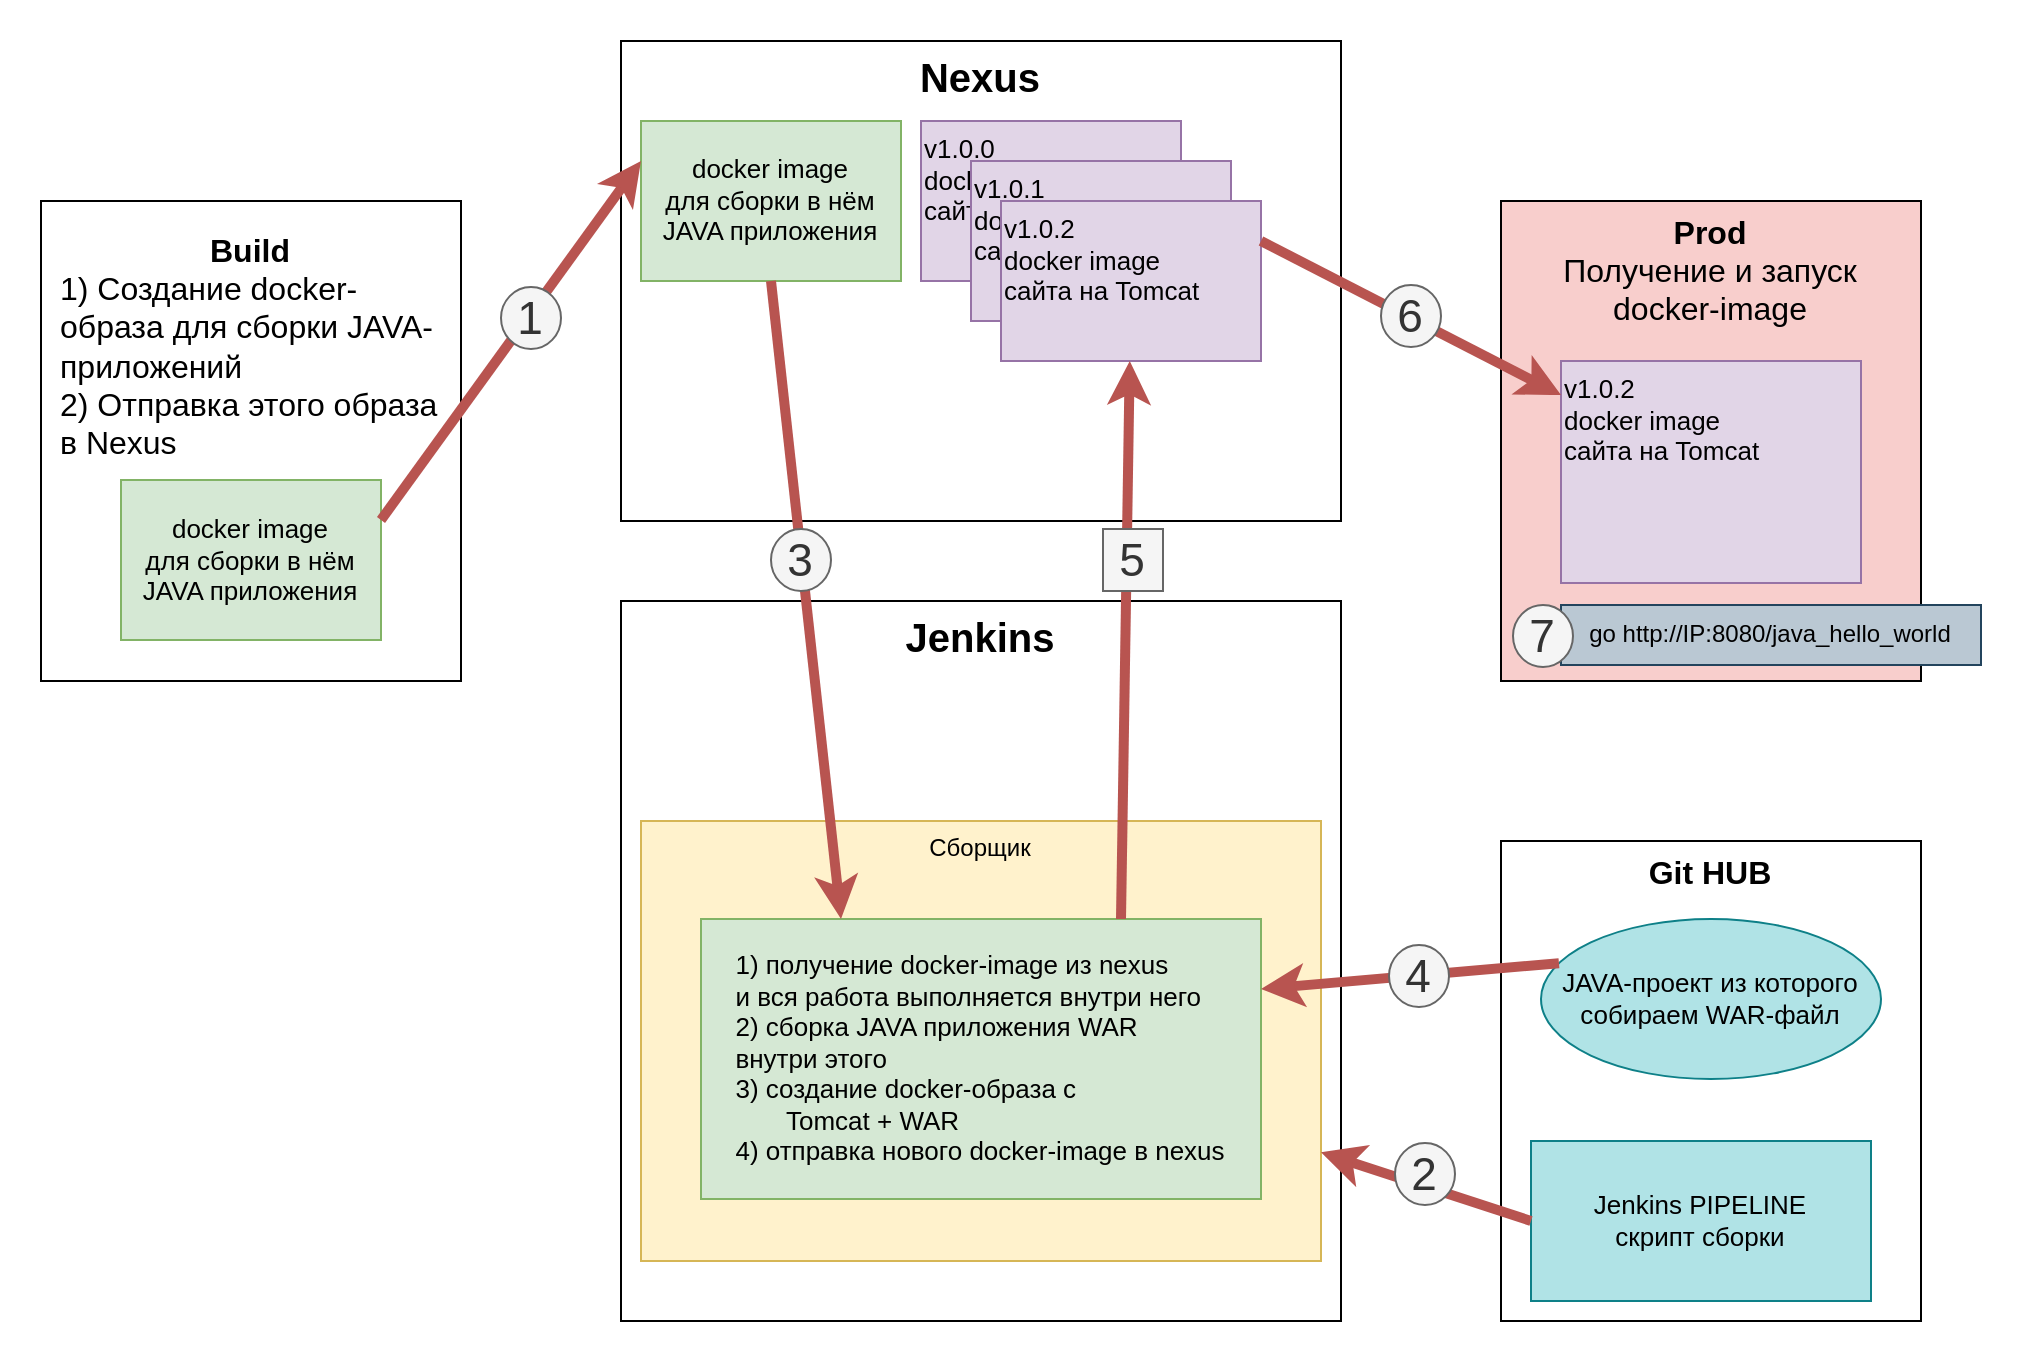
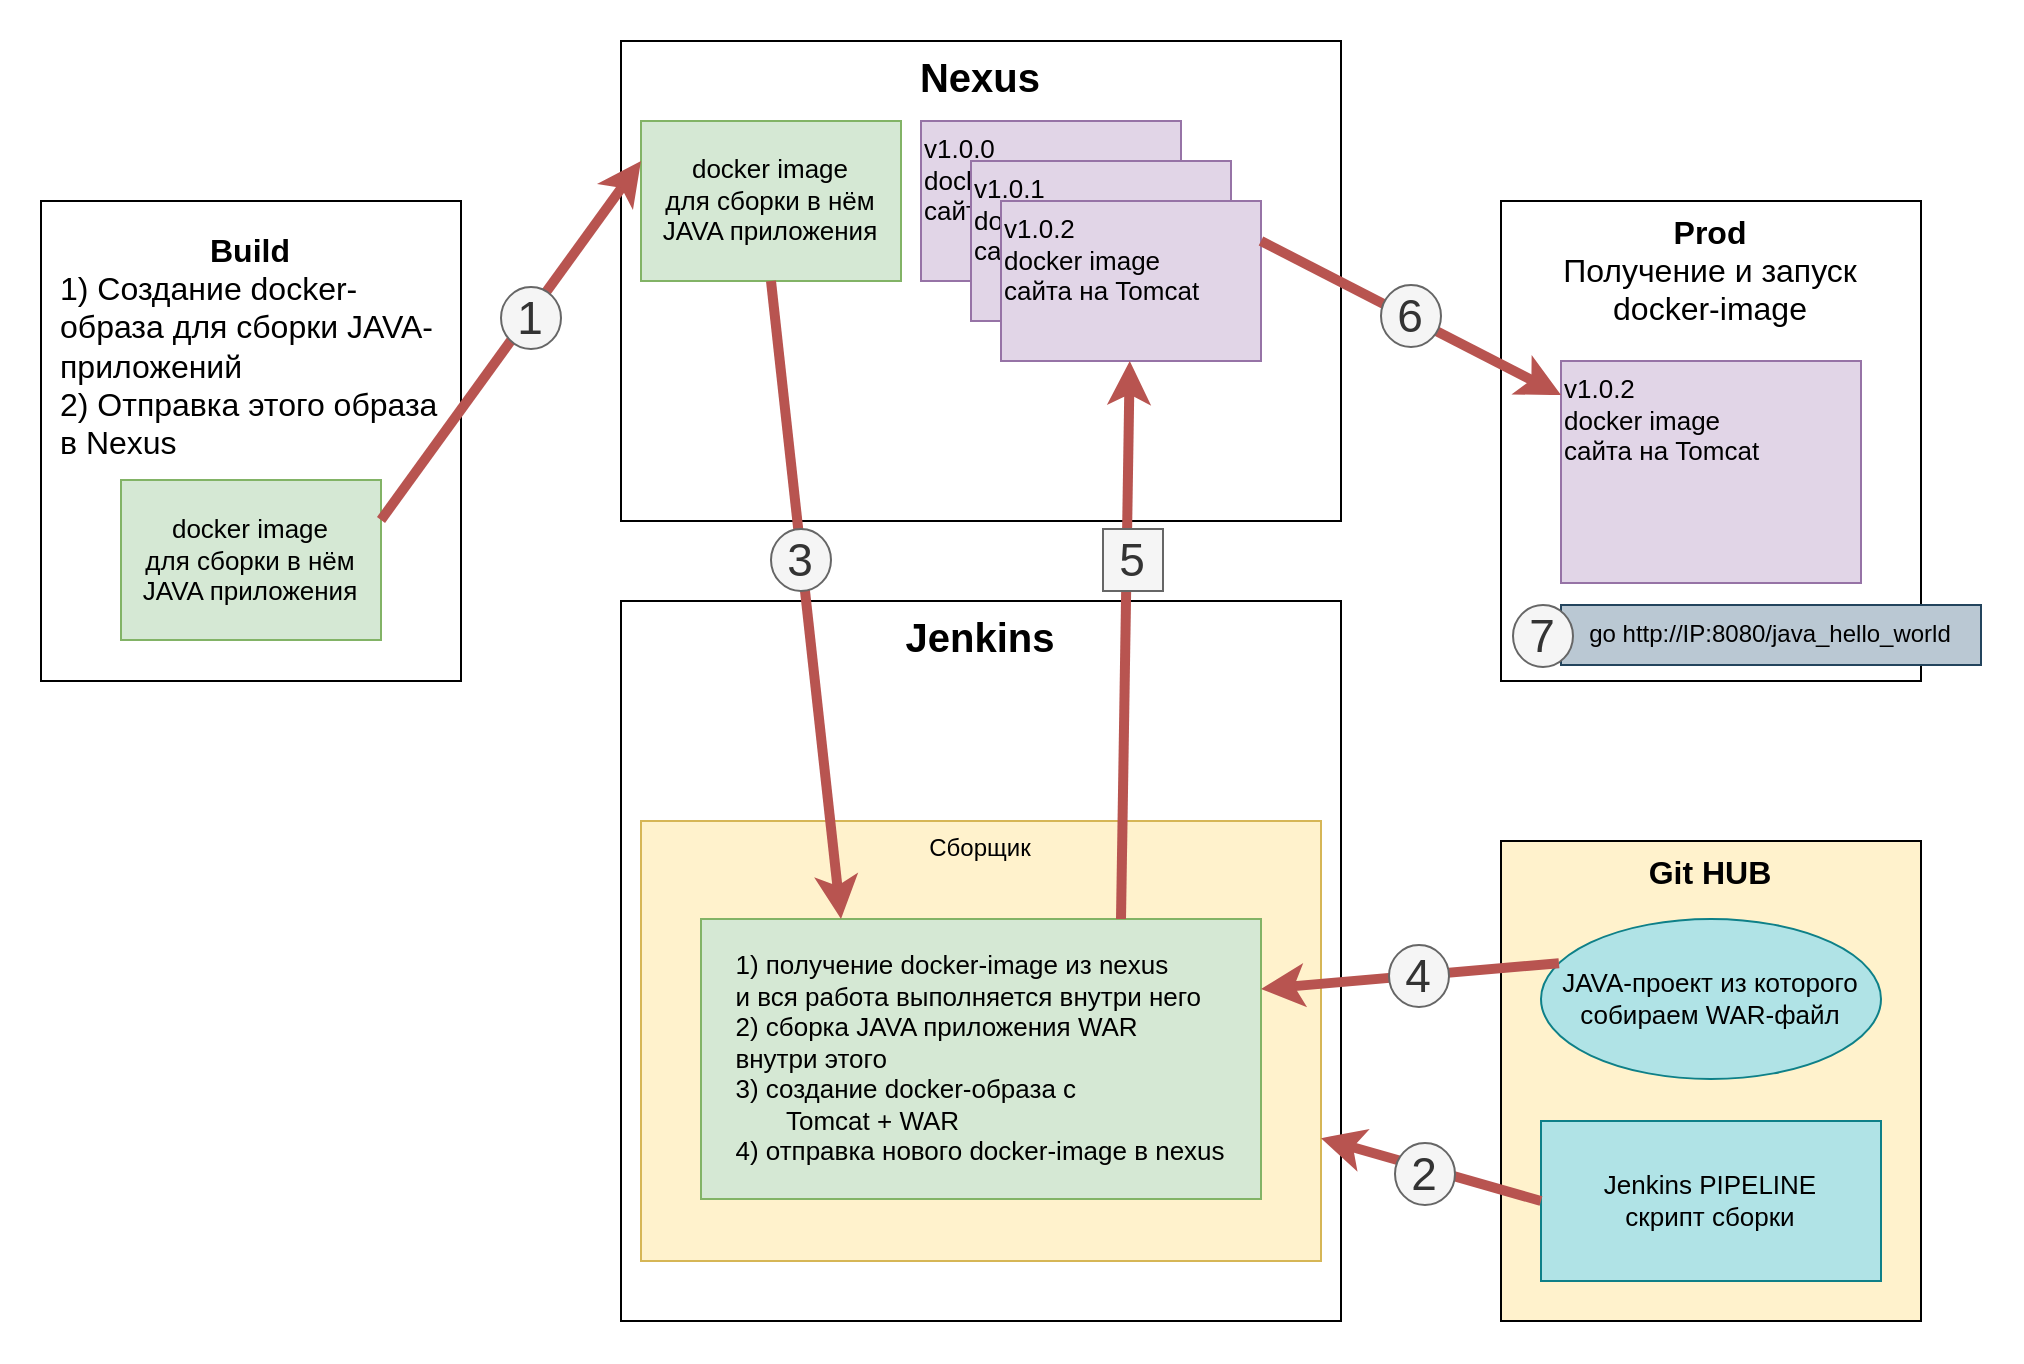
  <mxCell id="0" />
  <mxCell id="1" parent="0" />
  <mxCell id="2" value="Jenkins" style="whiteSpace=wrap;html=1;verticalAlign=top;fontStyle=1;fontSize=20;" parent="1" vertex="1"><mxGeometry x="310" y="300" width="360" height="360" as="geometry" /></mxCell>
  <mxCell id="3" value="Nexus" style="whiteSpace=wrap;html=1;fontSize=20;verticalAlign=top;fontStyle=1" parent="1" vertex="1"><mxGeometry x="310" y="20" width="360" height="240" as="geometry" /></mxCell>
  <mxCell id="4" value="docker image&lt;br style=&quot;font-size: 13px;&quot;&gt;для сборки в нём JAVA приложения" style="whiteSpace=wrap;html=1;fontSize=13;fillColor=#d5e8d4;strokeColor=#82b366;" parent="1" vertex="1"><mxGeometry x="320" y="60" width="130" height="80" as="geometry" /></mxCell>
  <mxCell id="5" value="Сборщик" style="whiteSpace=wrap;html=1;fillColor=#fff2cc;strokeColor=#d6b656;verticalAlign=top;" parent="1" vertex="1"><mxGeometry x="320" y="410" width="340" height="220" as="geometry" /></mxCell>
  <mxCell id="6" value="&lt;div style=&quot;text-align: left;&quot;&gt;&lt;span style=&quot;background-color: initial;&quot;&gt;1) получение docker-image из nexus&lt;/span&gt;&lt;/div&gt;&lt;div style=&quot;text-align: left;&quot;&gt;&lt;span style=&quot;background-color: initial;&quot;&gt;и вся работа выполняется внутри него&lt;/span&gt;&lt;/div&gt;&lt;div style=&quot;text-align: left;&quot;&gt;&lt;span style=&quot;background-color: initial;&quot;&gt;2) сборка JAVA приложения WAR&lt;/span&gt;&lt;/div&gt;&lt;div style=&quot;text-align: left;&quot;&gt;&lt;span style=&quot;background-color: initial;&quot;&gt;внутри этого&amp;nbsp;&lt;/span&gt;&lt;/div&gt;&lt;div style=&quot;text-align: left;&quot;&gt;&lt;span style=&quot;background-color: initial;&quot;&gt;3) создание docker-образа c&lt;/span&gt;&lt;/div&gt;&lt;div style=&quot;text-align: left;&quot;&gt;&lt;span style=&quot;background-color: initial;&quot;&gt;&amp;nbsp; &amp;nbsp; &amp;nbsp; &amp;nbsp;Tomcat + WAR&lt;/span&gt;&lt;/div&gt;&lt;div style=&quot;text-align: left;&quot;&gt;&lt;span style=&quot;background-color: initial;&quot;&gt;4) отправка нового docker-image в nexus&lt;/span&gt;&lt;/div&gt;" style="whiteSpace=wrap;html=1;fontSize=13;fillColor=#d5e8d4;strokeColor=#82b366;" parent="1" vertex="1"><mxGeometry x="350" y="459" width="280" height="140" as="geometry" /></mxCell>
  <mxCell id="7" value="v1.0.0&lt;br&gt;docker image&lt;br style=&quot;font-size: 13px;&quot;&gt;сайта на Tomcat" style="whiteSpace=wrap;html=1;fontSize=13;fillColor=#e1d5e7;strokeColor=#9673a6;verticalAlign=top;align=left;" parent="1" vertex="1"><mxGeometry x="460" y="60" width="130" height="80" as="geometry" /></mxCell>
  <mxCell id="8" value="v1.0.1&lt;br&gt;docker image&lt;br style=&quot;font-size: 13px;&quot;&gt;сайта на Tomcat" style="whiteSpace=wrap;html=1;fontSize=13;fillColor=#e1d5e7;strokeColor=#9673a6;verticalAlign=top;align=left;" parent="1" vertex="1"><mxGeometry x="485" y="80" width="130" height="80" as="geometry" /></mxCell>
  <mxCell id="9" value="v1.0.2&lt;br&gt;docker image&lt;br style=&quot;font-size: 13px;&quot;&gt;сайта на Tomcat" style="whiteSpace=wrap;html=1;fontSize=13;fillColor=#e1d5e7;strokeColor=#9673a6;verticalAlign=top;align=left;" parent="1" vertex="1"><mxGeometry x="500" y="100" width="130" height="80" as="geometry" /></mxCell>
  <mxCell id="10" value="" style="edgeStyle=none;orthogonalLoop=1;jettySize=auto;html=1;spacingTop=2;strokeWidth=5;fillColor=#f8cecc;strokeColor=#b85450;exitX=0.5;exitY=1;exitDx=0;exitDy=0;entryX=0.25;entryY=0;entryDx=0;entryDy=0;" parent="1" source="4" target="6" edge="1"><mxGeometry width="80" relative="1" as="geometry"><mxPoint x="720" y="220" as="sourcePoint" /><mxPoint x="800" y="220" as="targetPoint" /><Array as="points" /></mxGeometry></mxCell>
  <mxCell id="11" value="" style="edgeStyle=none;orthogonalLoop=1;jettySize=auto;html=1;spacingTop=2;strokeWidth=5;fillColor=#f8cecc;strokeColor=#b85450;exitX=0.75;exitY=0;exitDx=0;exitDy=0;" parent="1" source="6" target="9" edge="1"><mxGeometry width="80" relative="1" as="geometry"><mxPoint x="730" y="260" as="sourcePoint" /><mxPoint x="810" y="260" as="targetPoint" /><Array as="points" /></mxGeometry></mxCell>
- <mxCell id="12" value="Prod&lt;br style=&quot;font-size: 16px;&quot;&gt;&lt;span style=&quot;font-weight: normal; font-size: 16px;&quot;&gt;Получение и запуск&lt;br style=&quot;font-size: 16px;&quot;&gt;docker-image&lt;/span&gt;" style="whiteSpace=wrap;html=1;fontSize=16;verticalAlign=top;fontStyle=1;fillColor=#f8cecc;" parent="1" vertex="1"><mxGeometry x="750" y="100" width="210" height="240" as="geometry" /></mxCell>
+ <mxCell id="12" value="Prod&lt;br style=&quot;font-size: 16px;&quot;&gt;&lt;span style=&quot;font-weight: normal; font-size: 16px;&quot;&gt;Получение и запуск&lt;br style=&quot;font-size: 16px;&quot;&gt;docker-image&lt;/span&gt;" style="whiteSpace=wrap;html=1;fontSize=16;verticalAlign=top;fontStyle=1" parent="1" vertex="1"><mxGeometry x="750" y="100" width="210" height="240" as="geometry" /></mxCell>
  <mxCell id="13" value="v1.0.2&lt;br&gt;docker image&lt;br style=&quot;font-size: 13px;&quot;&gt;сайта на Tomcat" style="whiteSpace=wrap;html=1;fontSize=13;fillColor=#e1d5e7;strokeColor=#9673a6;verticalAlign=top;align=left;" parent="1" vertex="1"><mxGeometry x="780" y="180" width="150" height="111" as="geometry" /></mxCell>
  <mxCell id="14" value="" style="edgeStyle=none;orthogonalLoop=1;jettySize=auto;html=1;spacingTop=2;strokeWidth=5;fillColor=#f8cecc;strokeColor=#b85450;exitX=1;exitY=0.25;exitDx=0;exitDy=0;" parent="1" source="9" target="13" edge="1"><mxGeometry width="80" relative="1" as="geometry"><mxPoint x="730" y="290" as="sourcePoint" /><mxPoint x="850" y="210" as="targetPoint" /><Array as="points" /></mxGeometry></mxCell>
- <mxCell id="15" value="Git HUB" style="whiteSpace=wrap;html=1;fontSize=16;verticalAlign=top;fontStyle=1" parent="1" vertex="1"><mxGeometry x="750" y="420" width="210" height="240" as="geometry" /></mxCell>
- <mxCell id="16" value="Jenkins PIPELINE&lt;br&gt;скрипт сборки" style="whiteSpace=wrap;html=1;fontSize=13;fillColor=#b0e3e6;strokeColor=#0e8088;" parent="1" vertex="1"><mxGeometry x="765" y="570" width="170" height="80" as="geometry" /></mxCell>
+ <mxCell id="15" value="Git HUB" style="whiteSpace=wrap;html=1;fontSize=16;verticalAlign=top;fontStyle=1;fillColor=#fff2cc;" parent="1" vertex="1"><mxGeometry x="750" y="420" width="210" height="240" as="geometry" /></mxCell>
+ <mxCell id="16" value="Jenkins PIPELINE&lt;br&gt;скрипт сборки" style="whiteSpace=wrap;html=1;fontSize=13;fillColor=#b0e3e6;strokeColor=#0e8088;" parent="1" vertex="1"><mxGeometry x="770" y="560" width="170" height="80" as="geometry" /></mxCell>
  <mxCell id="17" value="" style="edgeStyle=none;orthogonalLoop=1;jettySize=auto;html=1;spacingTop=2;strokeWidth=5;fillColor=#f8cecc;strokeColor=#b85450;exitX=0;exitY=0.5;exitDx=0;exitDy=0;" parent="1" source="16" target="5" edge="1"><mxGeometry width="80" relative="1" as="geometry"><mxPoint x="650" y="430" as="sourcePoint" /><mxPoint x="690" y="630" as="targetPoint" /><Array as="points" /></mxGeometry></mxCell>
  <mxCell id="18" value="JAVA-проект из которого собираем WAR-файл" style="ellipse;whiteSpace=wrap;html=1;fontSize=13;fillColor=#b0e3e6;strokeColor=#0e8088;" parent="1" vertex="1"><mxGeometry x="770" y="459" width="170" height="80" as="geometry" /></mxCell>
  <mxCell id="19" value="" style="edgeStyle=none;orthogonalLoop=1;jettySize=auto;html=1;spacingTop=2;strokeWidth=5;fillColor=#f8cecc;strokeColor=#b85450;exitX=0;exitY=0.25;exitDx=0;exitDy=0;entryX=1;entryY=0.25;entryDx=0;entryDy=0;" parent="1" source="18" target="6" edge="1"><mxGeometry width="80" relative="1" as="geometry"><mxPoint x="730" y="731.43" as="sourcePoint" /><mxPoint x="620" y="700.001" as="targetPoint" /><Array as="points" /></mxGeometry></mxCell>
  <mxCell id="20" value="4" style="ellipse;whiteSpace=wrap;html=1;fontSize=23;fillColor=#f5f5f5;fontColor=#333333;strokeColor=#666666;" parent="1" vertex="1"><mxGeometry x="694" y="472" width="30" height="31" as="geometry" /></mxCell>
  <mxCell id="21" value="5" style="whiteSpace=wrap;html=1;fontSize=23;fillColor=#f5f5f5;fontColor=#333333;strokeColor=#666666;rounded=0;" parent="1" vertex="1"><mxGeometry x="551" y="264" width="30" height="31" as="geometry" /></mxCell>
  <mxCell id="22" value="6" style="ellipse;whiteSpace=wrap;html=1;fontSize=23;fillColor=#f5f5f5;fontColor=#333333;strokeColor=#666666;" parent="1" vertex="1"><mxGeometry x="690" y="142" width="30" height="31" as="geometry" /></mxCell>
  <mxCell id="23" value="3" style="ellipse;whiteSpace=wrap;html=1;fontSize=23;fillColor=#f5f5f5;fontColor=#333333;strokeColor=#666666;" parent="1" vertex="1"><mxGeometry x="385" y="264" width="30" height="31" as="geometry" /></mxCell>
  <mxCell id="24" value="Build&lt;br style=&quot;font-size: 16px;&quot;&gt;&lt;div style=&quot;text-align: left;&quot;&gt;&lt;span style=&quot;font-weight: normal; background-color: initial;&quot;&gt;1) Создание docker-образа для сборки JAVA-приложений&lt;/span&gt;&lt;/div&gt;&lt;span style=&quot;font-weight: normal; font-size: 16px;&quot;&gt;&lt;div style=&quot;text-align: left;&quot;&gt;&lt;span style=&quot;background-color: initial;&quot;&gt;2) Отправка этого образа в Nexus&lt;/span&gt;&lt;/div&gt;&lt;/span&gt;" style="whiteSpace=wrap;html=1;fontSize=16;verticalAlign=top;fontStyle=1;align=center;spacing=11;" parent="1" vertex="1"><mxGeometry x="20" y="100" width="210" height="240" as="geometry" /></mxCell>
  <mxCell id="25" value="docker image&lt;br style=&quot;font-size: 13px;&quot;&gt;для сборки в нём JAVA приложения" style="whiteSpace=wrap;html=1;fontSize=13;fillColor=#d5e8d4;strokeColor=#82b366;" parent="1" vertex="1"><mxGeometry x="60" y="239.5" width="130" height="80" as="geometry" /></mxCell>
  <mxCell id="26" value="" style="edgeStyle=none;orthogonalLoop=1;jettySize=auto;html=1;spacingTop=2;strokeWidth=5;fillColor=#f8cecc;strokeColor=#b85450;exitX=1;exitY=0.25;exitDx=0;exitDy=0;entryX=0;entryY=0.25;entryDx=0;entryDy=0;" parent="1" source="25" target="4" edge="1"><mxGeometry width="80" relative="1" as="geometry"><mxPoint x="90" y="430" as="sourcePoint" /><mxPoint y="670" as="targetPoint" x="190" /><Array as="points" /></mxGeometry></mxCell>
  <mxCell id="27" value="1" style="ellipse;whiteSpace=wrap;html=1;fontSize=23;fillColor=#f5f5f5;fontColor=#333333;strokeColor=#666666;" parent="1" vertex="1"><mxGeometry x="250" y="143" width="30" height="31" as="geometry" /></mxCell>
  <mxCell id="28" value="2" style="ellipse;whiteSpace=wrap;html=1;fontSize=23;fillColor=#f5f5f5;fontColor=#333333;strokeColor=#666666;" parent="1" vertex="1"><mxGeometry x="697" y="571" width="30" height="31" as="geometry" /></mxCell>
  <mxCell id="29" value="go http://IP:8080/java_hello_world" style="whiteSpace=wrap;html=1;fillColor=#bac8d3;strokeColor=#23445d;" parent="1" vertex="1"><mxGeometry x="780" y="302" width="210" height="30" as="geometry" /></mxCell>
  <mxCell id="30" value="7" style="ellipse;whiteSpace=wrap;html=1;fontSize=23;fillColor=#f5f5f5;fontColor=#333333;strokeColor=#666666;" parent="1" vertex="1"><mxGeometry x="756" y="302" width="30" height="31" as="geometry" /></mxCell>
